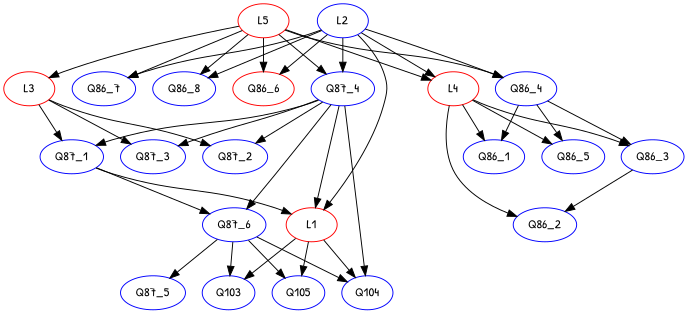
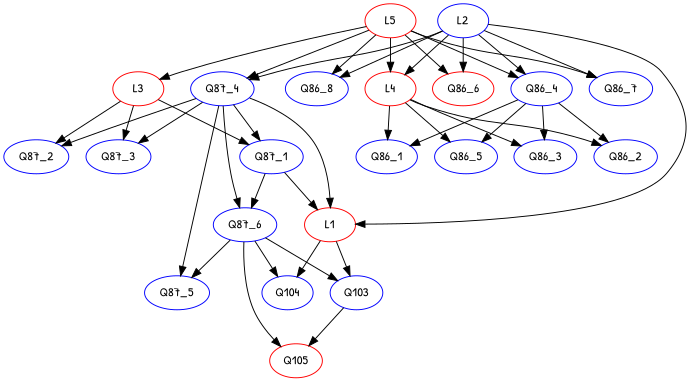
  digraph {
    fontname="Patrick Hand"
    node [color=blue fontname="Patrick Hand"]
    edge [color=black fontname="Patrick Hand"]
    Q86_7
    Q87_3
    Q86_8
    L3 [color=red]
    Q87_1
    Q87_2
    Q86_6 [color=red]
    L1 [color=red]
    Q87_6
    Q103
    Q104
-   Q105
+   Q105 [color=red]
    Q86_2
    Q87_5
    Q86_1
    Q86_5
    Q86_4
    Q86_3
    L5 [color=red]
    Q87_4
    L4 [color=red]
    L2
    subgraph sub_1 {
    }
    subgraph sub_2 {
      Q86_7
      Q87_3
      Q86_8
      L3
      Q87_1
      Q87_2
      Q86_6
      L1
      Q87_6
      Q103
      Q104
      Q105
      Q86_2
      Q87_5
      Q86_1
      Q86_5
      Q86_4
      Q86_3
      L5
      Q87_4
      L4
      L2
    }
    L3 -> Q87_3
    L3 -> Q87_1
    L3 -> Q87_2
    Q87_1 -> L1
    Q87_1 -> Q87_6
    L1 -> Q103
    L1 -> Q104
-   L1 -> Q105
+   Q103 -> Q105
    Q87_6 -> Q103
    Q87_6 -> Q104
    Q87_6 -> Q105
    Q87_6 -> Q87_5
-   Q86_3 -> Q86_2
+   Q86_4 -> Q86_2
    Q86_4 -> Q86_1
    Q86_4 -> Q86_5
    Q86_4 -> Q86_3
    L5 -> Q86_7
    L5 -> Q86_8
    L5 -> L3
    L5 -> Q86_6
    L5 -> Q86_4
    L5 -> Q87_4
    L5 -> L4
    Q87_4 -> Q87_3
    Q87_4 -> Q87_1
    Q87_4 -> Q87_2
    Q87_4 -> L1
    Q87_4 -> Q87_6
-   Q87_4 -> Q104
+   Q87_4 -> Q87_5
    L4 -> Q86_2
    L4 -> Q86_1
    L4 -> Q86_5
    L4 -> Q86_3
    L2 -> Q86_7
    L2 -> Q86_8
    L2 -> Q86_6
    L2 -> L1
    L2 -> Q86_4
    L2 -> Q87_4
    L2 -> L4
  }
